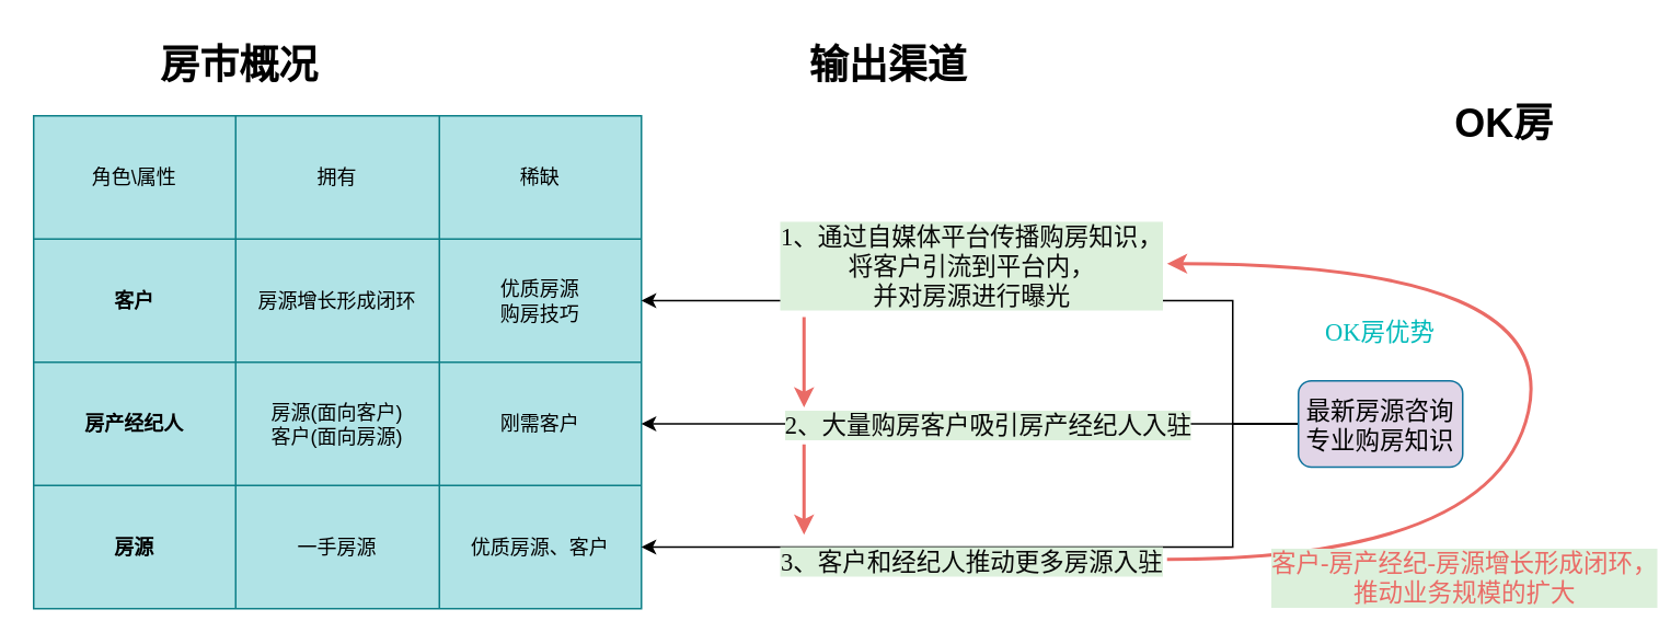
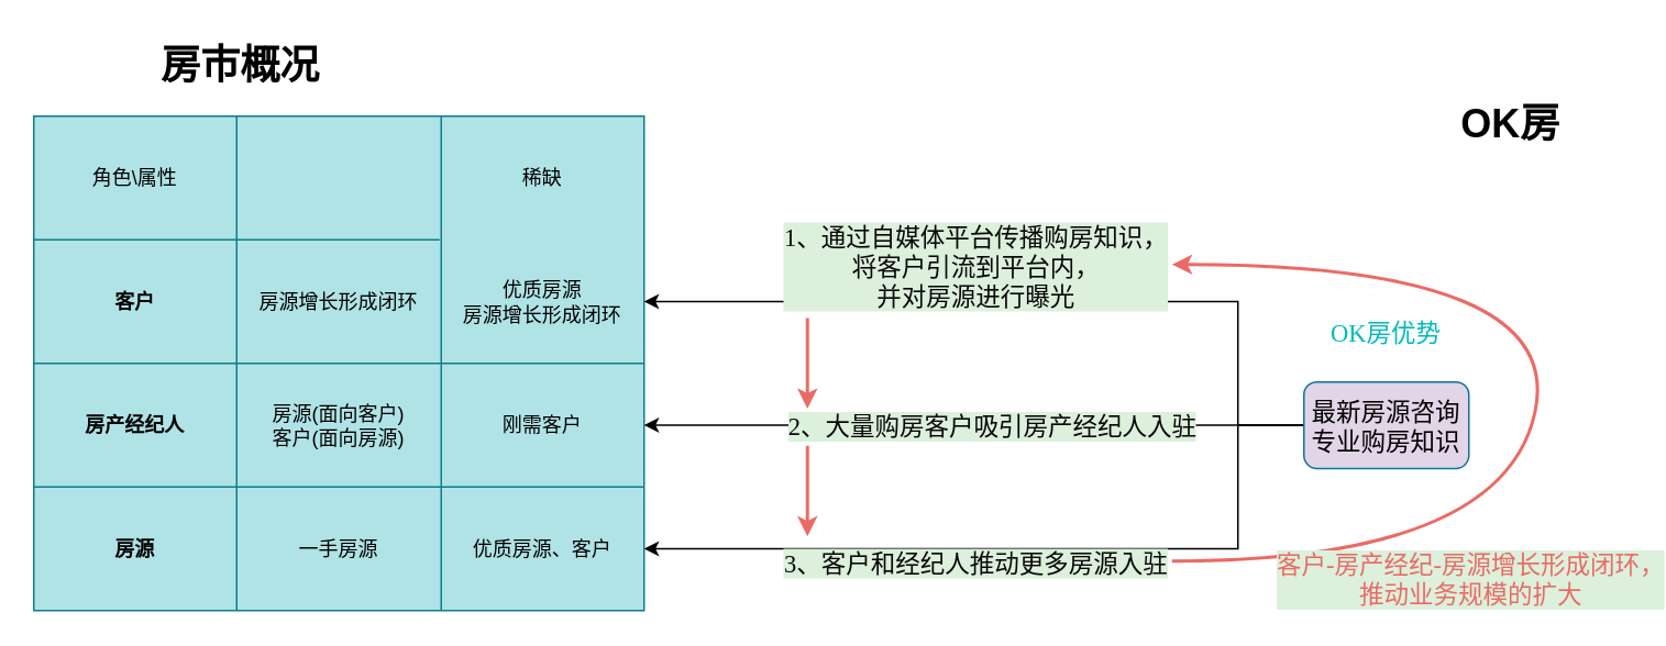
  <mxCell id="0" />
  <mxCell id="1" parent="0" />
  <mxCell id="2" value="" style="shape=table;html=1;whiteSpace=wrap;startSize=0;container=1;collapsible=0;childLayout=tableLayout;labelBackgroundColor=none;strokeColor=#0e8088;fillColor=#b0e3e6;fontFamily=Verdana;fontSize=15;fontStyle=1" vertex="1" parent="1"><mxGeometry x="20" y="70" width="370" height="300" as="geometry" /></mxCell>
  <mxCell id="3" value="" style="shape=partialRectangle;html=1;whiteSpace=wrap;collapsible=0;dropTarget=0;pointerEvents=0;fillColor=none;top=0;left=0;bottom=0;right=0;points=[[0,0.5],[1,0.5]];portConstraint=eastwest;" vertex="1" parent="2"><mxGeometry width="370" height="75" as="geometry" /></mxCell>
  <mxCell id="4" value="角色\属性" style="shape=partialRectangle;html=1;whiteSpace=wrap;connectable=0;fillColor=none;top=0;left=0;bottom=0;right=0;overflow=hidden;fontStyle=0" vertex="1" parent="3"><mxGeometry width="123" height="75" as="geometry" /></mxCell>
- <mxCell id="5" value="拥有" style="shape=partialRectangle;html=1;whiteSpace=wrap;connectable=0;fillColor=none;top=0;left=0;bottom=0;right=0;overflow=hidden;" vertex="1" parent="3"><mxGeometry x="123" width="124" height="75" as="geometry" /></mxCell>
  <mxCell id="6" value="稀缺" style="shape=partialRectangle;html=1;whiteSpace=wrap;connectable=0;fillColor=none;top=0;left=0;bottom=0;right=0;overflow=hidden;" vertex="1" parent="3"><mxGeometry x="247" width="123" height="75" as="geometry" /></mxCell>
  <mxCell id="7" style="shape=partialRectangle;html=1;whiteSpace=wrap;collapsible=0;dropTarget=0;pointerEvents=0;fillColor=none;top=0;left=0;bottom=0;right=0;points=[[0,0.5],[1,0.5]];portConstraint=eastwest;" vertex="1" parent="2"><mxGeometry y="75" width="370" height="75" as="geometry" /></mxCell>
  <mxCell id="8" value="客户" style="shape=partialRectangle;html=1;whiteSpace=wrap;connectable=0;fillColor=none;top=0;left=0;bottom=0;right=0;overflow=hidden;fontStyle=1" vertex="1" parent="7"><mxGeometry width="123" height="75" as="geometry" /></mxCell>
  <mxCell id="9" value="房源增长形成闭环" style="shape=partialRectangle;html=1;whiteSpace=wrap;connectable=0;fillColor=none;top=0;left=0;bottom=0;right=0;overflow=hidden;" vertex="1" parent="7"><mxGeometry x="123" width="124" height="75" as="geometry" /></mxCell>
- <mxCell id="10" value="优质房源&lt;br&gt;购房技巧" style="shape=partialRectangle;html=1;whiteSpace=wrap;connectable=0;fillColor=none;top=0;left=0;bottom=0;right=0;overflow=hidden;" vertex="1" parent="7"><mxGeometry x="247" width="123" height="75" as="geometry" /></mxCell>
+ <mxCell id="10" value="优质房源&lt;br&gt;房源增长形成闭环" style="shape=partialRectangle;html=1;whiteSpace=wrap;connectable=0;fillColor=none;top=0;left=0;bottom=0;right=0;overflow=hidden;" vertex="1" parent="7"><mxGeometry x="247" width="123" height="75" as="geometry" /></mxCell>
  <mxCell id="11" value="" style="shape=partialRectangle;html=1;whiteSpace=wrap;collapsible=0;dropTarget=0;pointerEvents=0;fillColor=none;top=0;left=0;bottom=0;right=0;points=[[0,0.5],[1,0.5]];portConstraint=eastwest;" vertex="1" parent="2"><mxGeometry y="150" width="370" height="75" as="geometry" /></mxCell>
  <mxCell id="12" value="房产经纪人" style="shape=partialRectangle;html=1;whiteSpace=wrap;connectable=0;fillColor=none;top=0;left=0;bottom=0;right=0;overflow=hidden;fontStyle=1" vertex="1" parent="11"><mxGeometry width="123" height="75" as="geometry" /></mxCell>
  <mxCell id="13" value="房源(面向客户)&lt;br&gt;客户(面向房源)" style="shape=partialRectangle;html=1;whiteSpace=wrap;connectable=0;fillColor=none;top=0;left=0;bottom=0;right=0;overflow=hidden;" vertex="1" parent="11"><mxGeometry x="123" width="124" height="75" as="geometry" /></mxCell>
  <mxCell id="14" value="刚需客户" style="shape=partialRectangle;html=1;whiteSpace=wrap;connectable=0;fillColor=none;top=0;left=0;bottom=0;right=0;overflow=hidden;" vertex="1" parent="11"><mxGeometry x="247" width="123" height="75" as="geometry" /></mxCell>
  <mxCell id="15" value="" style="shape=partialRectangle;html=1;whiteSpace=wrap;collapsible=0;dropTarget=0;pointerEvents=0;fillColor=none;top=0;left=0;bottom=0;right=0;points=[[0,0.5],[1,0.5]];portConstraint=eastwest;" vertex="1" parent="2"><mxGeometry y="225" width="370" height="75" as="geometry" /></mxCell>
  <mxCell id="16" value="房源" style="shape=partialRectangle;html=1;whiteSpace=wrap;connectable=0;fillColor=none;top=0;left=0;bottom=0;right=0;overflow=hidden;fontStyle=1" vertex="1" parent="15"><mxGeometry width="123" height="75" as="geometry" /></mxCell>
  <mxCell id="17" value="一手房源" style="shape=partialRectangle;html=1;whiteSpace=wrap;connectable=0;fillColor=none;top=0;left=0;bottom=0;right=0;overflow=hidden;" vertex="1" parent="15"><mxGeometry x="123" width="124" height="75" as="geometry" /></mxCell>
  <mxCell id="18" value="优质房源、客户" style="shape=partialRectangle;html=1;whiteSpace=wrap;connectable=0;fillColor=none;top=0;left=0;bottom=0;right=0;overflow=hidden;" vertex="1" parent="15"><mxGeometry x="247" width="123" height="75" as="geometry" /></mxCell>
  <mxCell id="19" style="edgeStyle=orthogonalEdgeStyle;rounded=0;orthogonalLoop=1;jettySize=auto;html=1;entryX=1;entryY=0.5;entryDx=0;entryDy=0;fontFamily=Verdana;fontSize=15;fontColor=#080808;exitX=0;exitY=0.5;exitDx=0;exitDy=0;" edge="1" parent="1" source="25" target="11"><mxGeometry relative="1" as="geometry"><mxPoint x="690" y="220" as="sourcePoint" /></mxGeometry></mxCell>
  <mxCell id="20" value="2、大量购房客户吸引房产经纪人入驻" style="edgeLabel;html=1;align=center;verticalAlign=middle;resizable=0;points=[];fontSize=15;fontFamily=Verdana;fontColor=#080808;labelBackgroundColor=#DCF0DB;" vertex="1" connectable="0" parent="19"><mxGeometry x="0.3" y="2" relative="1" as="geometry"><mxPoint x="70" y="-2" as="offset" /></mxGeometry></mxCell>
  <mxCell id="21" style="edgeStyle=orthogonalEdgeStyle;rounded=0;orthogonalLoop=1;jettySize=auto;html=1;entryX=1;entryY=0.5;entryDx=0;entryDy=0;fontFamily=Verdana;fontSize=15;fontColor=#080808;exitX=0;exitY=0.5;exitDx=0;exitDy=0;" edge="1" parent="1" source="25" target="15"><mxGeometry relative="1" as="geometry"><mxPoint x="690" y="220" as="sourcePoint" /><Array as="points"><mxPoint x="750" y="258" /><mxPoint x="750" y="333" /></Array></mxGeometry></mxCell>
  <mxCell id="22" value="3、客户和经纪人推动更多房源入驻" style="edgeLabel;html=1;align=center;verticalAlign=middle;resizable=0;points=[];fontSize=15;fontFamily=Verdana;fontColor=#080808;labelBackgroundColor=#DCF0DB;" vertex="1" connectable="0" parent="21"><mxGeometry x="0.585" relative="1" as="geometry"><mxPoint x="101" y="7.5" as="offset" /></mxGeometry></mxCell>
  <mxCell id="23" style="edgeStyle=orthogonalEdgeStyle;rounded=0;orthogonalLoop=1;jettySize=auto;html=1;exitX=0;exitY=0.5;exitDx=0;exitDy=0;entryX=1;entryY=0.5;entryDx=0;entryDy=0;fontFamily=Verdana;fontSize=15;fontColor=#00BABA;" edge="1" parent="1" source="25" target="7"><mxGeometry relative="1" as="geometry"><Array as="points"><mxPoint x="750" y="258" /><mxPoint x="750" y="183" /></Array></mxGeometry></mxCell>
  <mxCell id="24" value="&lt;span style=&quot;color: rgb(8, 8, 8);&quot;&gt;1、通过自媒体平台传播购房知识，&lt;/span&gt;&lt;br style=&quot;color: rgb(8 , 8 , 8)&quot;&gt;&lt;span style=&quot;color: rgb(8, 8, 8);&quot;&gt;将客户引流到平台内，&lt;/span&gt;&lt;br style=&quot;color: rgb(8 , 8 , 8)&quot;&gt;&lt;span style=&quot;color: rgb(8, 8, 8);&quot;&gt;并对房源进行曝光&lt;/span&gt;" style="edgeLabel;html=1;align=center;verticalAlign=middle;resizable=0;points=[];fontSize=15;fontFamily=Verdana;fontColor=#00BABA;labelBackgroundColor=#DCF0DB;" vertex="1" connectable="0" parent="23"><mxGeometry x="0.578" y="3" relative="1" as="geometry"><mxPoint x="100" y="-25.5" as="offset" /></mxGeometry></mxCell>
  <mxCell id="25" value="&lt;span style=&quot;&quot;&gt;最新房源咨询&lt;/span&gt;&lt;br style=&quot;&quot;&gt;&lt;span style=&quot;&quot;&gt;专业购房知识&lt;/span&gt;" style="rounded=1;whiteSpace=wrap;html=1;labelBackgroundColor=none;strokeColor=#10739e;fillColor=#e1d5e7;fontFamily=Verdana;fontSize=15;" vertex="1" parent="1"><mxGeometry x="790" y="231.25" width="100" height="52.5" as="geometry" /></mxCell>
  <mxCell id="26" value="OK房优势" style="text;html=1;strokeColor=none;fillColor=none;align=center;verticalAlign=middle;whiteSpace=wrap;rounded=0;labelBackgroundColor=none;fontFamily=Verdana;fontSize=15;fontColor=#00BABA;" vertex="1" parent="1"><mxGeometry x="800" y="191.25" width="80" height="20" as="geometry" /></mxCell>
  <mxCell id="27" value="房市概况" style="text;strokeColor=none;fillColor=none;html=1;fontSize=24;fontStyle=1;verticalAlign=middle;align=center;labelBackgroundColor=none;" vertex="1" parent="1"><mxGeometry x="95" y="20" width="100" height="40" as="geometry" /></mxCell>
- <mxCell id="28" value="输出渠道" style="text;strokeColor=none;fillColor=none;html=1;fontSize=24;fontStyle=1;verticalAlign=middle;align=center;labelBackgroundColor=none;" vertex="1" parent="1"><mxGeometry x="490" y="20" width="100" height="40" as="geometry" /></mxCell>
  <mxCell id="29" value="OK房" style="text;strokeColor=none;fillColor=none;html=1;fontSize=24;fontStyle=1;verticalAlign=middle;align=center;labelBackgroundColor=none;" vertex="1" parent="1"><mxGeometry x="865" y="55" width="100" height="40" as="geometry" /></mxCell>
  <mxCell id="30" value="" style="endArrow=classic;html=1;fontFamily=Verdana;fontSize=15;fontColor=#00BABA;strokeWidth=2;strokeColor=#EA6B66;" edge="1" parent="1"><mxGeometry width="50" height="50" relative="1" as="geometry"><mxPoint x="489" y="192.5" as="sourcePoint" /><mxPoint x="489" y="247.5" as="targetPoint" /></mxGeometry></mxCell>
  <mxCell id="31" value="" style="endArrow=classic;html=1;fontFamily=Verdana;fontSize=15;fontColor=#00BABA;strokeWidth=2;strokeColor=#EA6B66;" edge="1" parent="1"><mxGeometry width="50" height="50" relative="1" as="geometry"><mxPoint x="489" y="270" as="sourcePoint" /><mxPoint x="489" y="325" as="targetPoint" /></mxGeometry></mxCell>
  <mxCell id="32" value="" style="curved=1;endArrow=classic;html=1;fontFamily=Verdana;fontSize=15;fontColor=#00BABA;strokeWidth=2;strokeColor=#EA6B66;" edge="1" parent="1"><mxGeometry width="50" height="50" relative="1" as="geometry"><mxPoint x="710" y="340" as="sourcePoint" /><mxPoint x="710" y="160" as="targetPoint" /><Array as="points"><mxPoint x="910" y="340" /><mxPoint x="950" y="160" /></Array></mxGeometry></mxCell>
  <mxCell id="33" value="客户-房产经纪-房源增长形成闭环，&lt;br&gt;推动业务规模的扩大" style="edgeLabel;html=1;align=center;verticalAlign=middle;resizable=0;points=[];fontSize=15;fontFamily=Verdana;labelBackgroundColor=#DCF0DB;fontColor=#EA6B66;" vertex="1" connectable="0" parent="32"><mxGeometry x="-0.22" y="2" relative="1" as="geometry"><mxPoint x="-27.59" y="53.39" as="offset" /></mxGeometry></mxCell>
